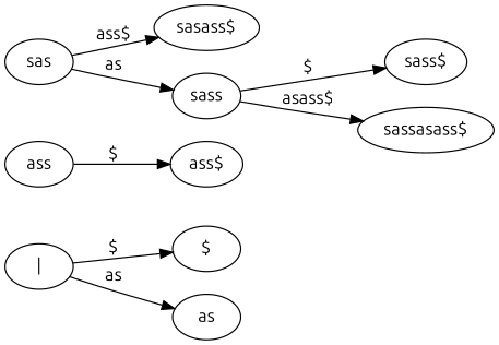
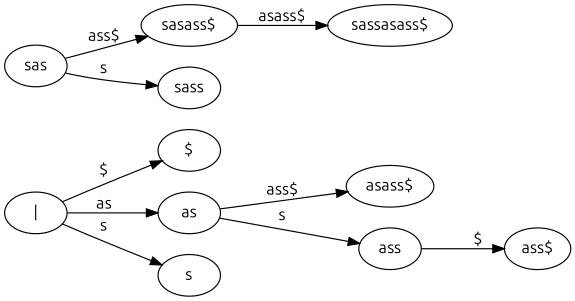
  digraph {
    fontname=Ubuntu
    rankdir=LR
    node [fontname=Ubuntu]
    edge [fontname=Ubuntu]
    n1 [label="$"]
    "|"
    n3 [label=as]
+   n4 [label=s]
+   n5 [label="asass$"]
    n6 [label=ass]
    n7 [label="ass$"]
    n8 [label=sas]
    n9 [label="sasass$"]
    n10 [label=sass]
-   n11 [label="sass$"]
    n12 [label="sassasass$"]
    "|" -> n1 [label="$"]
    "|" -> n3 [label=as]
+   "|" -> n4 [label=s]
+   n3 -> n5 [label="ass$"]
+   n3 -> n6 [label=s]
    n6 -> n7 [label="$"]
    n8 -> n9 [label="ass$"]
-   n8 -> n10 [label=as]
-   n10 -> n11 [label="$"]
-   n10 -> n12 [label="asass$"]
+   n8 -> n10 [label=s]
+   n9 -> n12 [label="asass$"]
  }
